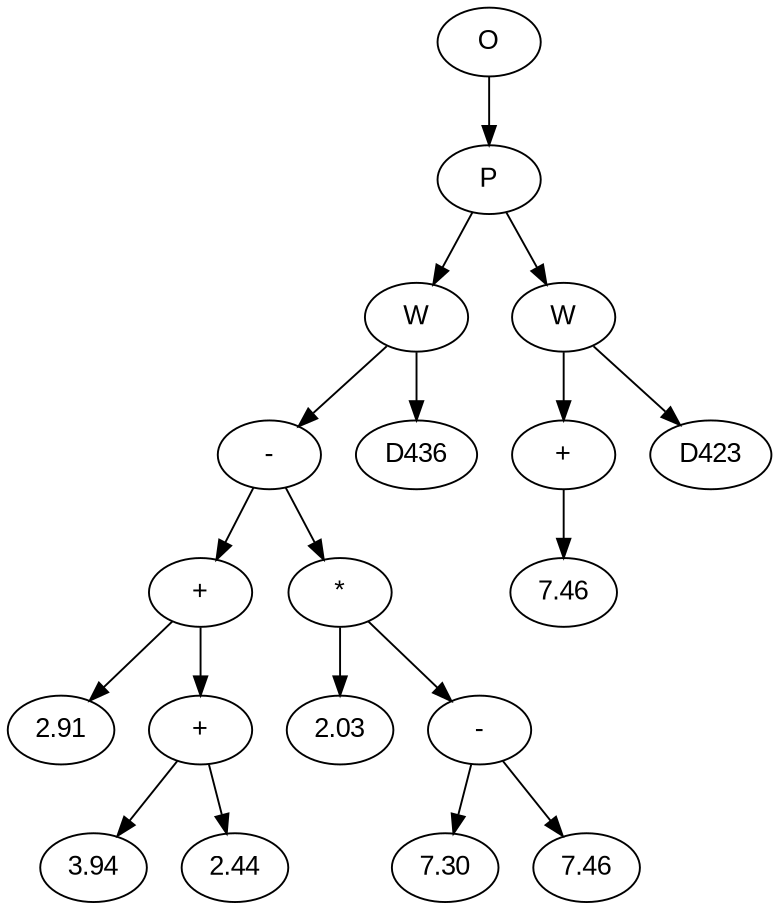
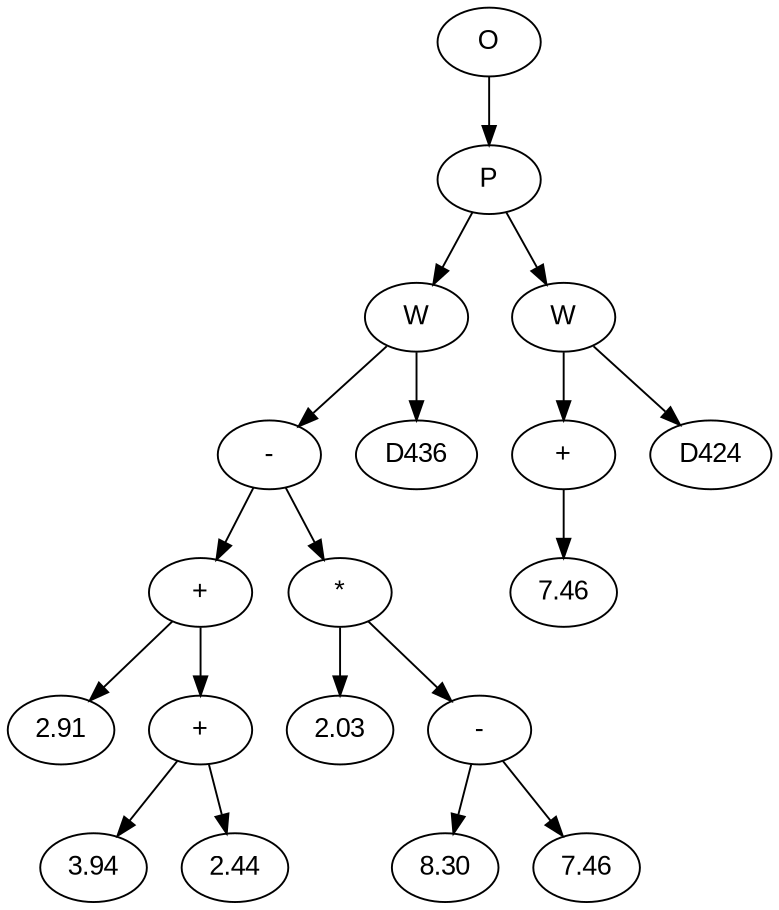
  digraph {
    fontname="Liberation Sans"
    node [fontname="Liberation Sans"]
    edge [fontname="Liberation Sans"]
    n1 [label=O]
    n2 [label=P]
    n3 [label=W]
    n4 [label=W]
    n5 [label="-"]
    n6 [label=D436]
    n7 [label="+"]
-   n8 [label=D423]
+   n8 [label=D424]
    n9 [label="+"]
    n10 [label="*"]
    n11 [label=2.91]
    n12 [label="+"]
    n13 [label=2.03]
    n14 [label="-"]
    n15 [label=3.94]
    n16 [label=2.44]
-   n17 [label=7.30]
+   n17 [label=8.30]
    n18 [label=7.46]
    n19 [label=7.46]
    n1 -> n2
    n2 -> n3
    n2 -> n4
    n3 -> n5
    n3 -> n6
    n4 -> n7
    n4 -> n8
    n5 -> n9
    n5 -> n10
    n7 -> n19
    n9 -> n11
    n9 -> n12
    n10 -> n13
    n10 -> n14
    n12 -> n15
    n12 -> n16
    n14 -> n17
    n14 -> n18
  }
